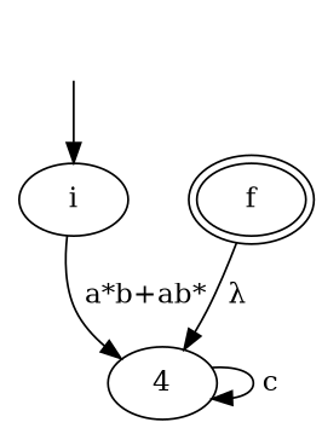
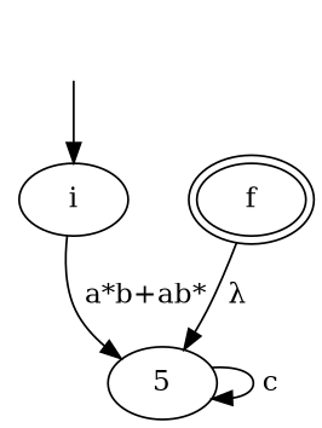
  digraph {
    _nil0 [style=invis]
    i
-   4
+   4 [label=5]
    f [peripheries=2]
    _nil0 -> i
    i -> 4 [label=" a*b+ab*"]
    4 -> 4 [label=" c"]
    f -> 4 [label=" λ"]
  }
